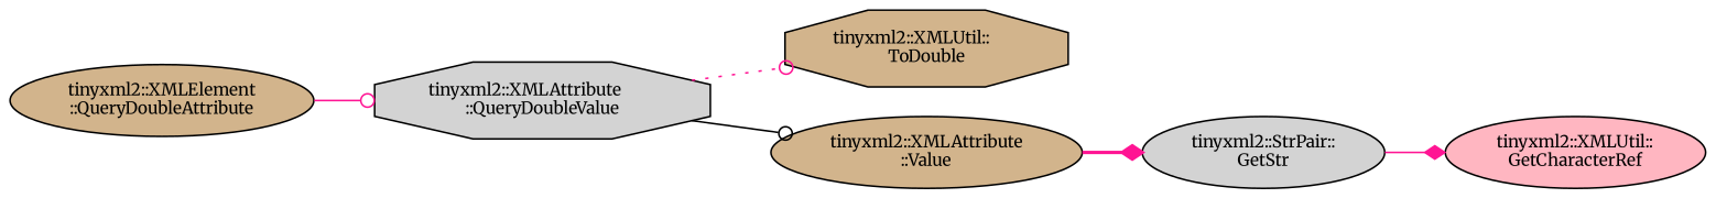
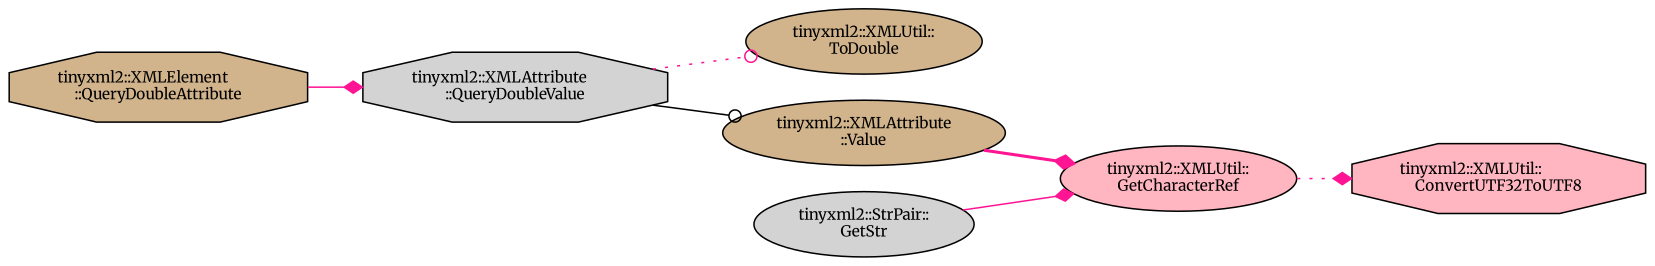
  digraph {
    fontname=Merriweather
    rankdir=LR
    node [color=black fillcolor=tan fontname=Merriweather fontsize=10 shape=ellipse style=filled]
    edge [arrowhead=odot color=deeppink fontname=Merriweather fontsize=10 labelfontname=Helvetica labelfontsize=10 style=solid]
-   n1 [fontcolor=black height=0.2 label="tinyxml2::XMLElement\l::QueryDoubleAttribute" width=0.4]
+   n1 [fontcolor=black height=0.2 label="tinyxml2::XMLElement\l::QueryDoubleAttribute" shape=octagon width=0.4]
    n2 [fillcolor=lightgrey height=0.2 label="tinyxml2::XMLAttribute\l::QueryDoubleValue" shape=octagon width=0.4]
-   n3 [height=0.2 label="tinyxml2::XMLUtil::\lToDouble" shape=octagon width=0.4]
+   n3 [height=0.2 label="tinyxml2::XMLUtil::\lToDouble" width=0.4]
    n4 [height=0.2 label="tinyxml2::XMLAttribute\l::Value" width=0.4]
    n5 [fillcolor=lightgrey height=0.2 label="tinyxml2::StrPair::\lGetStr" width=0.4]
    n6 [fillcolor=lightpink height=0.2 label="tinyxml2::XMLUtil::\lGetCharacterRef" width=0.4]
-   n1 -> n2
+   n7 [fillcolor=lightpink height=0.2 label="tinyxml2::XMLUtil::\lConvertUTF32ToUTF8" shape=octagon width=0.4]
+   n1 -> n2 [arrowhead=diamond]
    n2 -> n3 [style=dotted]
    n2 -> n4 [color=black]
-   n4 -> n5 [arrowhead=diamond style=bold]
+   n4 -> n6 [arrowhead=diamond style=bold]
    n5 -> n6 [arrowhead=diamond]
+   n6 -> n7 [arrowhead=diamond style=dotted]
  }
